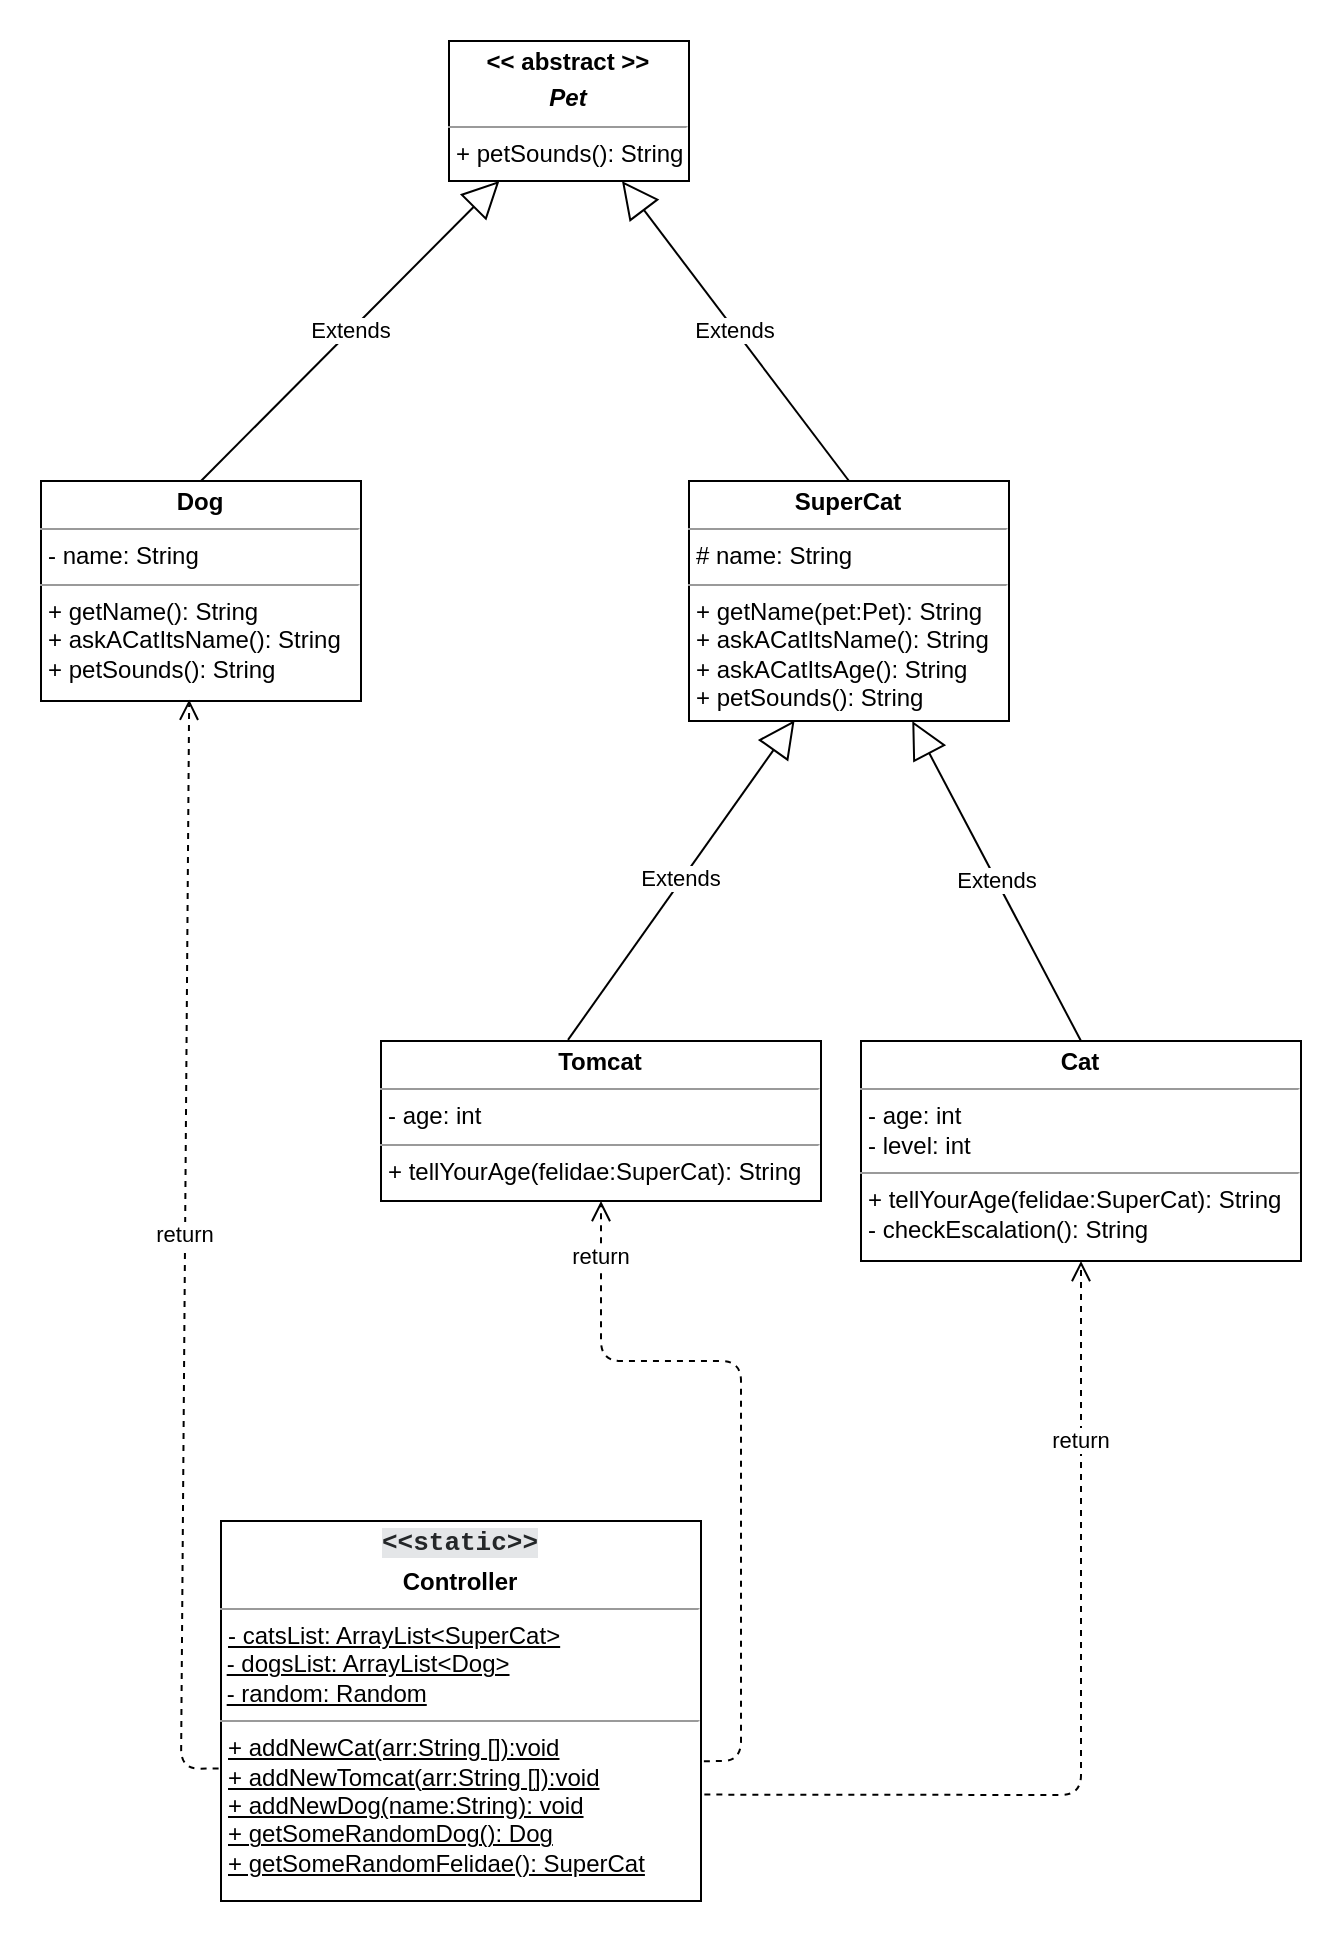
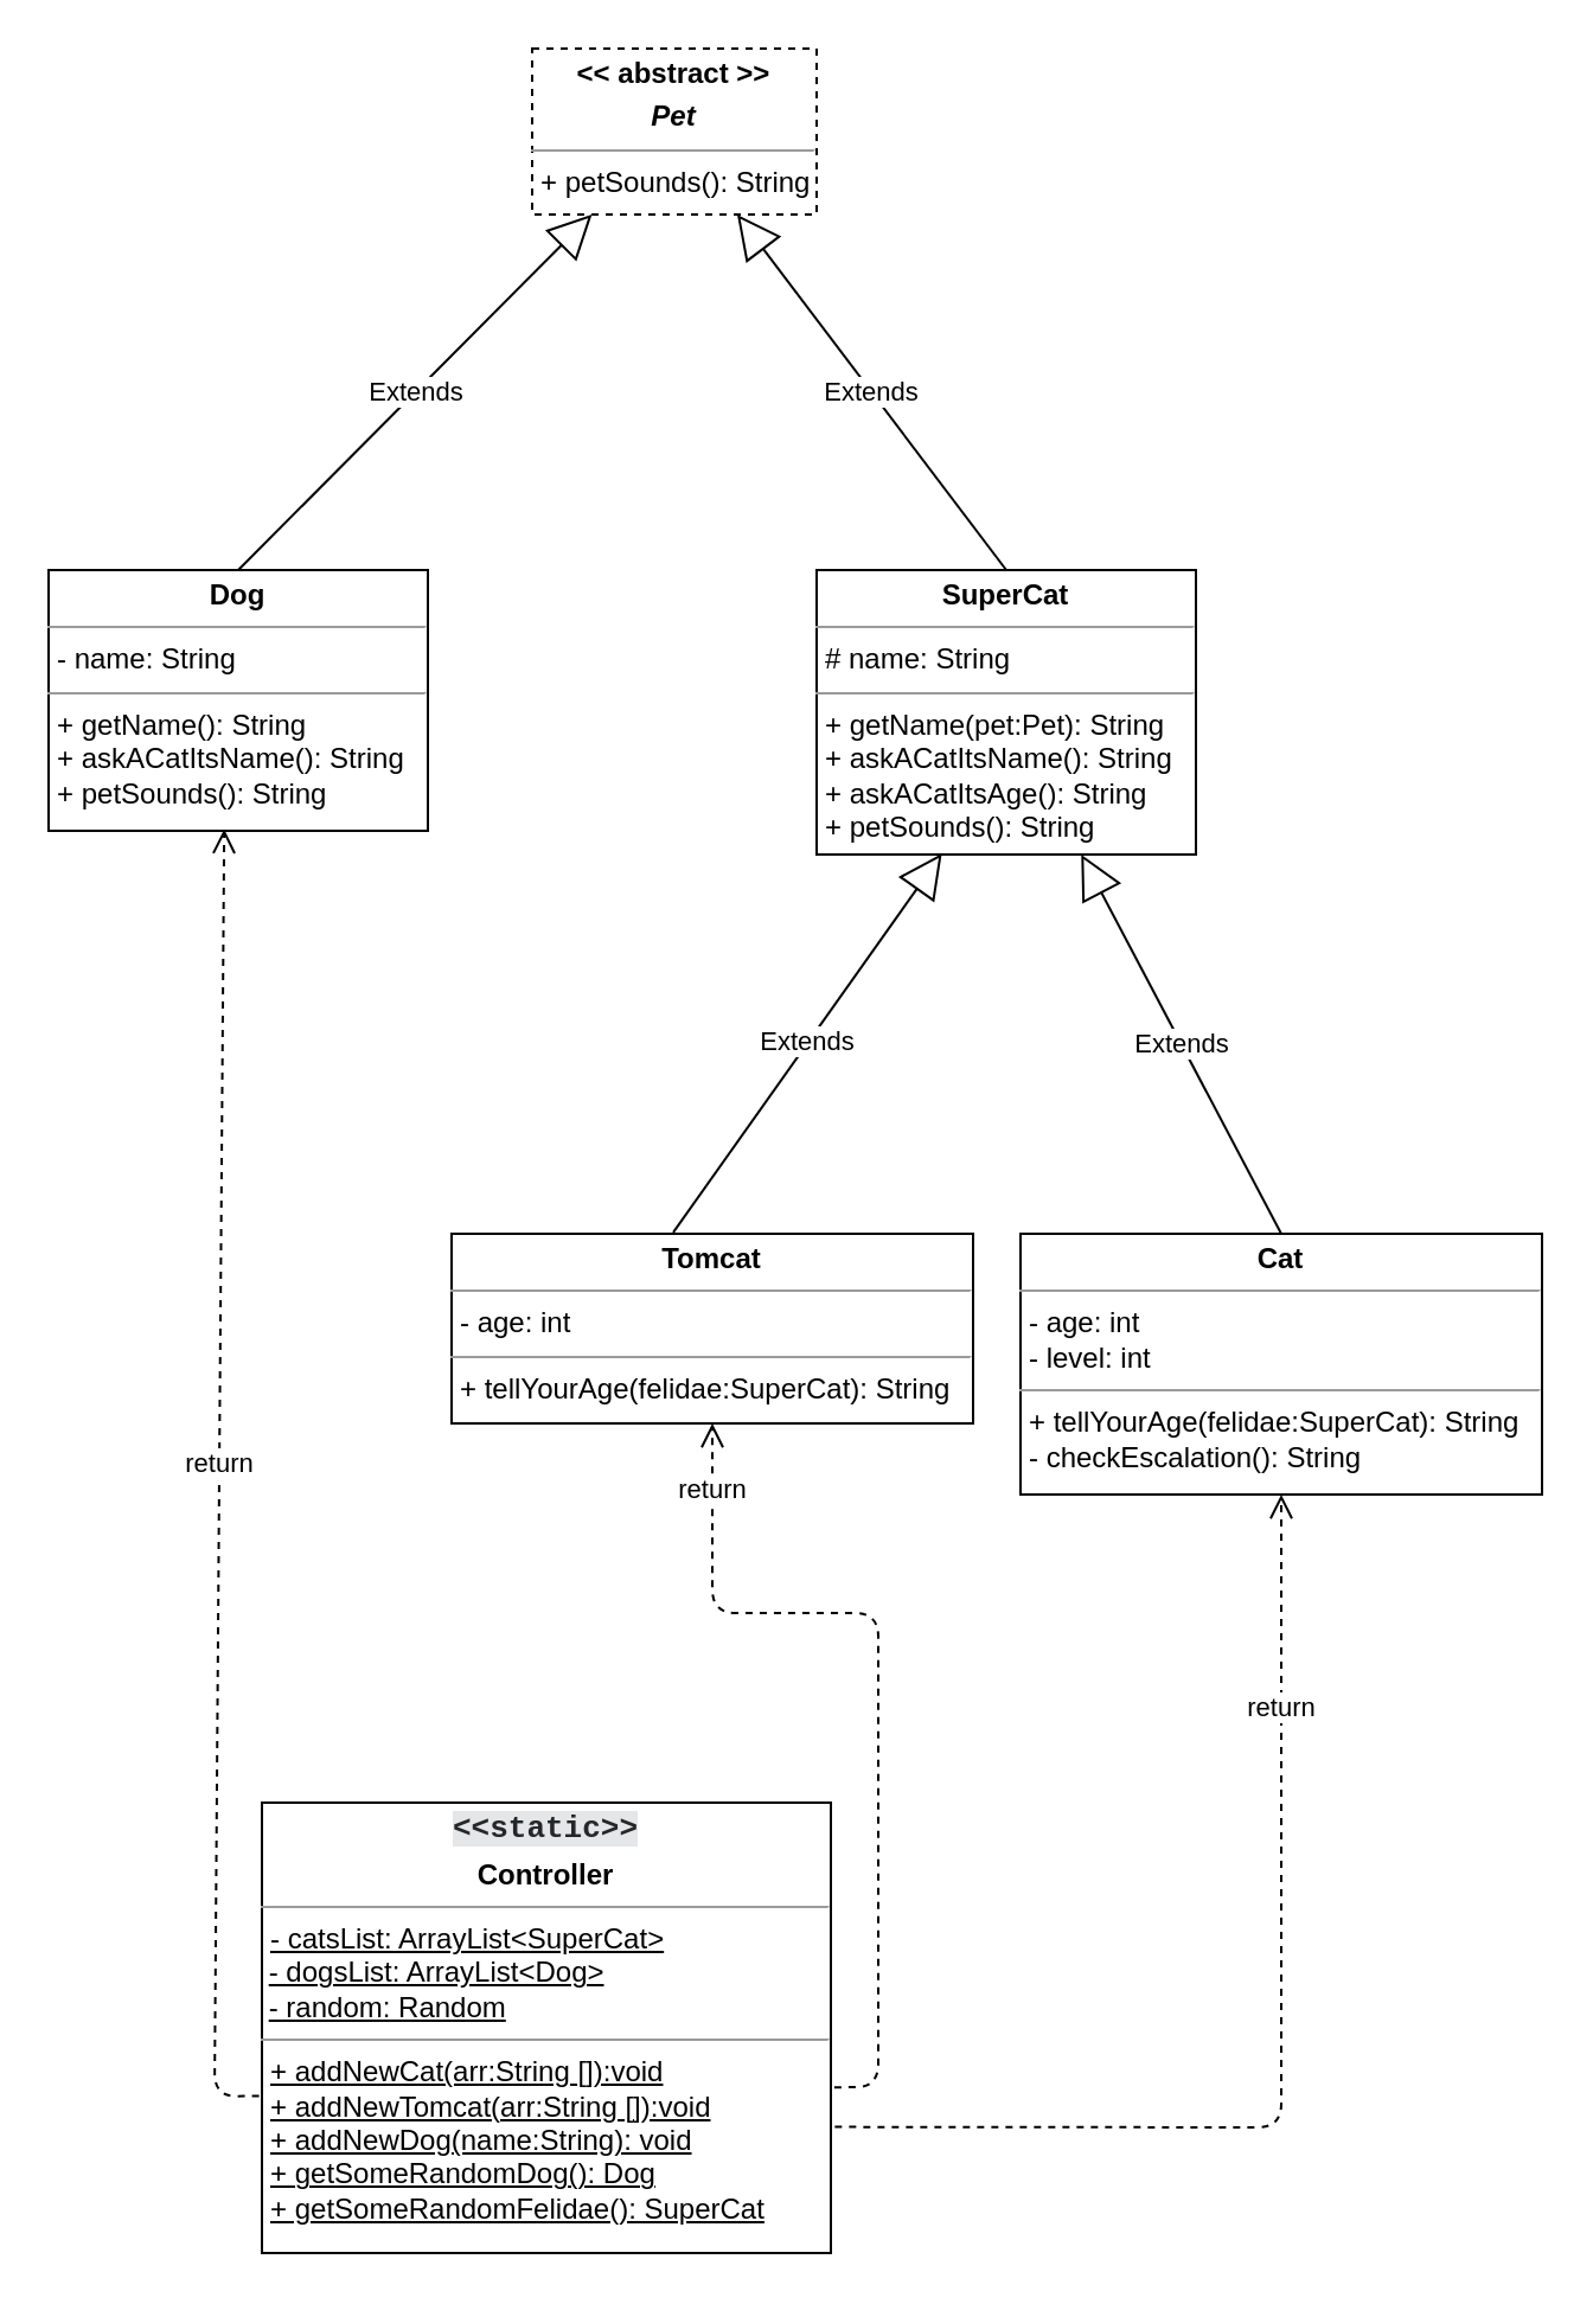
  <mxCell id="0" />
  <mxCell id="1" parent="0" />
  <mxCell id="2" value="&lt;p style=&quot;margin: 0px ; margin-top: 4px ; text-align: center&quot;&gt;&lt;b&gt;SuperCat&lt;/b&gt;&lt;/p&gt;&lt;hr size=&quot;1&quot;&gt;&lt;p style=&quot;margin: 0px ; margin-left: 4px&quot;&gt;# name: String&lt;/p&gt;&lt;hr size=&quot;1&quot;&gt;&lt;p style=&quot;margin: 0px ; margin-left: 4px&quot;&gt;&lt;span&gt;+ getName(pet:Pet): String&lt;/span&gt;&lt;br&gt;&lt;/p&gt;&lt;p style=&quot;margin: 0px ; margin-left: 4px&quot;&gt;+ askACatItsName(): String&lt;br&gt;&lt;/p&gt;&lt;p style=&quot;margin: 0px ; margin-left: 4px&quot;&gt;+ askACatItsAge(): String&lt;br&gt;&lt;/p&gt;&lt;p style=&quot;margin: 0px ; margin-left: 4px&quot;&gt;+ petSounds(): String&lt;br&gt;&lt;/p&gt;" style="verticalAlign=top;align=left;overflow=fill;fontSize=12;fontFamily=Helvetica;html=1;" parent="1" vertex="1"><mxGeometry x="344" y="240" width="160" height="120" as="geometry" /></mxCell>
  <mxCell id="3" value="&lt;p style=&quot;margin: 0px ; margin-top: 4px ; text-align: center&quot;&gt;&lt;span style=&quot;color: rgb(36 , 39 , 41) ; font-family: &amp;#34;consolas&amp;#34; , &amp;#34;menlo&amp;#34; , &amp;#34;monaco&amp;#34; , &amp;#34;lucida console&amp;#34; , &amp;#34;liberation mono&amp;#34; , &amp;#34;dejavu sans mono&amp;#34; , &amp;#34;bitstream vera sans mono&amp;#34; , &amp;#34;courier new&amp;#34; , monospace , sans-serif ; font-size: 13px ; text-align: left ; background-color: rgb(228 , 230 , 232)&quot;&gt;&lt;b&gt;&amp;lt;&amp;lt;static&amp;gt;&amp;gt;&lt;/b&gt;&lt;/span&gt;&lt;b&gt;&lt;br&gt;&lt;/b&gt;&lt;/p&gt;&lt;p style=&quot;margin: 0px ; margin-top: 4px ; text-align: center&quot;&gt;&lt;b&gt;Controller&lt;/b&gt;&lt;/p&gt;&lt;hr size=&quot;1&quot;&gt;&lt;p style=&quot;margin: 0px ; margin-left: 4px&quot;&gt;&lt;u&gt;- catsList: ArrayList&amp;lt;SuperCat&amp;gt;&lt;/u&gt;&lt;/p&gt;&amp;nbsp;&lt;u&gt;- dogsList: ArrayList&amp;lt;Dog&amp;gt;&lt;/u&gt;&lt;br&gt;&amp;nbsp;&lt;u&gt;- random: Random&lt;/u&gt;&lt;br&gt;&lt;hr size=&quot;1&quot;&gt;&lt;p style=&quot;margin: 0px ; margin-left: 4px&quot;&gt;&lt;u&gt;+ addNewCat(arr:String []):void&lt;/u&gt;&lt;br&gt;&lt;/p&gt;&lt;p style=&quot;margin: 0px ; margin-left: 4px&quot;&gt;&lt;u&gt;+ addNewTomcat(arr:String []):void&lt;/u&gt;&lt;/p&gt;&lt;p style=&quot;margin: 0px ; margin-left: 4px&quot;&gt;&lt;u&gt;+ addNewDog(name:String): void&lt;br&gt;&lt;/u&gt;&lt;/p&gt;&lt;p style=&quot;margin: 0px ; margin-left: 4px&quot;&gt;&lt;u&gt;+ getSomeRandomDog(): Dog&lt;br&gt;&lt;/u&gt;&lt;/p&gt;&lt;p style=&quot;margin: 0px ; margin-left: 4px&quot;&gt;&lt;u&gt;+ getSomeRandomFelidae(): SuperCat&lt;/u&gt;&lt;/p&gt;&lt;p style=&quot;margin: 0px ; margin-left: 4px&quot;&gt;&lt;br&gt;&lt;/p&gt;" style="verticalAlign=top;align=left;overflow=fill;fontSize=12;fontFamily=Helvetica;html=1;" parent="1" vertex="1"><mxGeometry x="110" y="760" width="240" height="190" as="geometry" /></mxCell>
  <mxCell id="4" value="&lt;p style=&quot;margin: 0px ; margin-top: 4px ; text-align: center&quot;&gt;&lt;b&gt;Dog&lt;/b&gt;&lt;/p&gt;&lt;hr size=&quot;1&quot;&gt;&lt;p style=&quot;margin: 0px ; margin-left: 4px&quot;&gt;- name: String&lt;/p&gt;&lt;hr size=&quot;1&quot;&gt;&lt;p style=&quot;margin: 0px ; margin-left: 4px&quot;&gt;&lt;span&gt;+ getName(): String&lt;/span&gt;&lt;/p&gt;&lt;p style=&quot;margin: 0px ; margin-left: 4px&quot;&gt;&lt;span&gt;+ askACatItsName(): String&lt;/span&gt;&lt;br&gt;&lt;/p&gt;&lt;p style=&quot;margin: 0px ; margin-left: 4px&quot;&gt;+ petSounds(): String&lt;br&gt;&lt;/p&gt;" style="verticalAlign=top;align=left;overflow=fill;fontSize=12;fontFamily=Helvetica;html=1;" parent="1" vertex="1"><mxGeometry x="20" y="240" width="160" height="110" as="geometry" /></mxCell>
- <mxCell id="5" value="&lt;p style=&quot;margin: 0px ; margin-top: 4px ; text-align: center&quot;&gt;&lt;b&gt;&amp;lt;&amp;lt; abstract &amp;gt;&amp;gt;&lt;/b&gt;&lt;/p&gt;&lt;p style=&quot;margin: 0px ; margin-top: 4px ; text-align: center&quot;&gt;&lt;b&gt;&lt;i&gt;Pet&lt;/i&gt;&lt;/b&gt;&lt;/p&gt;&lt;hr size=&quot;1&quot;&gt;&lt;p style=&quot;margin: 0px ; margin-left: 4px&quot;&gt;&lt;span&gt;+ petSounds(): String&lt;/span&gt;&lt;br&gt;&lt;/p&gt;" style="verticalAlign=top;align=left;overflow=fill;fontSize=12;fontFamily=Helvetica;html=1;" parent="1" vertex="1"><mxGeometry x="224" y="20" width="120" height="70" as="geometry" /></mxCell>
+ <mxCell id="5" value="&lt;p style=&quot;margin: 0px ; margin-top: 4px ; text-align: center&quot;&gt;&lt;b&gt;&amp;lt;&amp;lt; abstract &amp;gt;&amp;gt;&lt;/b&gt;&lt;/p&gt;&lt;p style=&quot;margin: 0px ; margin-top: 4px ; text-align: center&quot;&gt;&lt;b&gt;&lt;i&gt;Pet&lt;/i&gt;&lt;/b&gt;&lt;/p&gt;&lt;hr size=&quot;1&quot;&gt;&lt;p style=&quot;margin: 0px ; margin-left: 4px&quot;&gt;&lt;span&gt;+ petSounds(): String&lt;/span&gt;&lt;br&gt;&lt;/p&gt;" style="verticalAlign=top;align=left;overflow=fill;fontSize=12;fontFamily=Helvetica;html=1;dashed=1;" parent="1" vertex="1"><mxGeometry x="224" y="20" width="120" height="70" as="geometry" /></mxCell>
  <mxCell id="6" value="Extends" style="endArrow=block;endSize=16;endFill=0;html=1;exitX=0.5;exitY=0;exitDx=0;exitDy=0;" parent="1" source="2" target="5" edge="1"><mxGeometry width="160" relative="1" as="geometry"><mxPoint x="290" y="90" as="sourcePoint" /><mxPoint x="280" y="100" as="targetPoint" /></mxGeometry></mxCell>
  <mxCell id="7" value="Extends" style="endArrow=block;endSize=16;endFill=0;html=1;exitX=0.5;exitY=0;exitDx=0;exitDy=0;" parent="1" source="4" target="5" edge="1"><mxGeometry width="160" relative="1" as="geometry"><mxPoint x="-50" y="110" as="sourcePoint" /><mxPoint x="110" y="110" as="targetPoint" /></mxGeometry></mxCell>
  <mxCell id="8" value="return" style="html=1;verticalAlign=bottom;endArrow=open;dashed=1;endSize=8;entryX=0.463;entryY=0.994;entryDx=0;entryDy=0;entryPerimeter=0;exitX=-0.005;exitY=0.651;exitDx=0;exitDy=0;exitPerimeter=0;" parent="1" source="3" target="4" edge="1"><mxGeometry relative="1" as="geometry"><mxPoint x="-80" y="420" as="sourcePoint" /><mxPoint x="-160" y="420" as="targetPoint" /><Array as="points"><mxPoint x="90" y="884" /></Array></mxGeometry></mxCell>
  <mxCell id="9" value="&lt;p style=&quot;margin: 0px ; margin-top: 4px ; text-align: center&quot;&gt;&lt;b&gt;Cat&lt;/b&gt;&lt;/p&gt;&lt;hr size=&quot;1&quot;&gt;&lt;p style=&quot;margin: 0px ; margin-left: 4px&quot;&gt;- age: int&lt;/p&gt;&lt;p style=&quot;margin: 0px ; margin-left: 4px&quot;&gt;- level: int&lt;br&gt;&lt;/p&gt;&lt;hr size=&quot;1&quot;&gt;&lt;p style=&quot;margin: 0px ; margin-left: 4px&quot;&gt;+ tellYourAge(felidae:SuperCat&lt;span&gt;): String&lt;/span&gt;&lt;/p&gt;&lt;p style=&quot;margin: 0px ; margin-left: 4px&quot;&gt;-&amp;nbsp;checkEscalation(): String&lt;/p&gt;" style="verticalAlign=top;align=left;overflow=fill;fontSize=12;fontFamily=Helvetica;html=1;" parent="1" vertex="1"><mxGeometry x="430" y="520" width="220" height="110" as="geometry" /></mxCell>
  <mxCell id="10" value="&lt;p style=&quot;margin: 0px ; margin-top: 4px ; text-align: center&quot;&gt;&lt;b&gt;Tomcat&lt;/b&gt;&lt;/p&gt;&lt;hr size=&quot;1&quot;&gt;&lt;p style=&quot;margin: 0px ; margin-left: 4px&quot;&gt;- age: int&lt;/p&gt;&lt;hr size=&quot;1&quot;&gt;&lt;p style=&quot;margin: 0px ; margin-left: 4px&quot;&gt;&lt;span&gt;+ tellYourAge(felidae:SuperCat&lt;/span&gt;&lt;span&gt;): String&lt;/span&gt;&lt;/p&gt;&lt;p style=&quot;margin: 0px ; margin-left: 4px&quot;&gt;&lt;br&gt;&lt;/p&gt;" style="verticalAlign=top;align=left;overflow=fill;fontSize=12;fontFamily=Helvetica;html=1;" parent="1" vertex="1"><mxGeometry x="190" y="520" width="220" height="80" as="geometry" /></mxCell>
  <mxCell id="11" value="Extends" style="endArrow=block;endSize=16;endFill=0;html=1;exitX=0.425;exitY=-0.007;exitDx=0;exitDy=0;exitPerimeter=0;entryX=0.33;entryY=0.997;entryDx=0;entryDy=0;entryPerimeter=0;" parent="1" source="10" target="2" edge="1"><mxGeometry width="160" relative="1" as="geometry"><mxPoint x="284" y="440" as="sourcePoint" /><mxPoint x="450" y="390" as="targetPoint" /></mxGeometry></mxCell>
  <mxCell id="12" value="Extends" style="endArrow=block;endSize=16;endFill=0;html=1;exitX=0.5;exitY=0;exitDx=0;exitDy=0;" parent="1" source="9" target="2" edge="1"><mxGeometry width="160" relative="1" as="geometry"><mxPoint x="760" y="540" as="sourcePoint" /><mxPoint x="430" y="361" as="targetPoint" /></mxGeometry></mxCell>
  <mxCell id="13" value="return" style="html=1;verticalAlign=bottom;endArrow=open;dashed=1;endSize=8;exitX=1.007;exitY=0.72;exitDx=0;exitDy=0;exitPerimeter=0;entryX=0.5;entryY=1;entryDx=0;entryDy=0;" parent="1" source="3" target="9" edge="1"><mxGeometry x="0.565" relative="1" as="geometry"><mxPoint x="460" y="880" as="sourcePoint" /><mxPoint x="540" y="641" as="targetPoint" /><Array as="points"><mxPoint x="540" y="897" /></Array><mxPoint as="offset" /></mxGeometry></mxCell>
  <mxCell id="14" value="return" style="html=1;verticalAlign=bottom;endArrow=open;dashed=1;endSize=8;exitX=1.006;exitY=0.632;exitDx=0;exitDy=0;exitPerimeter=0;entryX=0.5;entryY=1;entryDx=0;entryDy=0;" parent="1" source="3" target="10" edge="1"><mxGeometry x="0.799" relative="1" as="geometry"><mxPoint x="320" y="856" as="sourcePoint" /><mxPoint x="349" y="600" as="targetPoint" /><Array as="points"><mxPoint x="370" y="880" /><mxPoint x="370" y="680" /><mxPoint x="300" y="680" /></Array><mxPoint as="offset" /></mxGeometry></mxCell>
